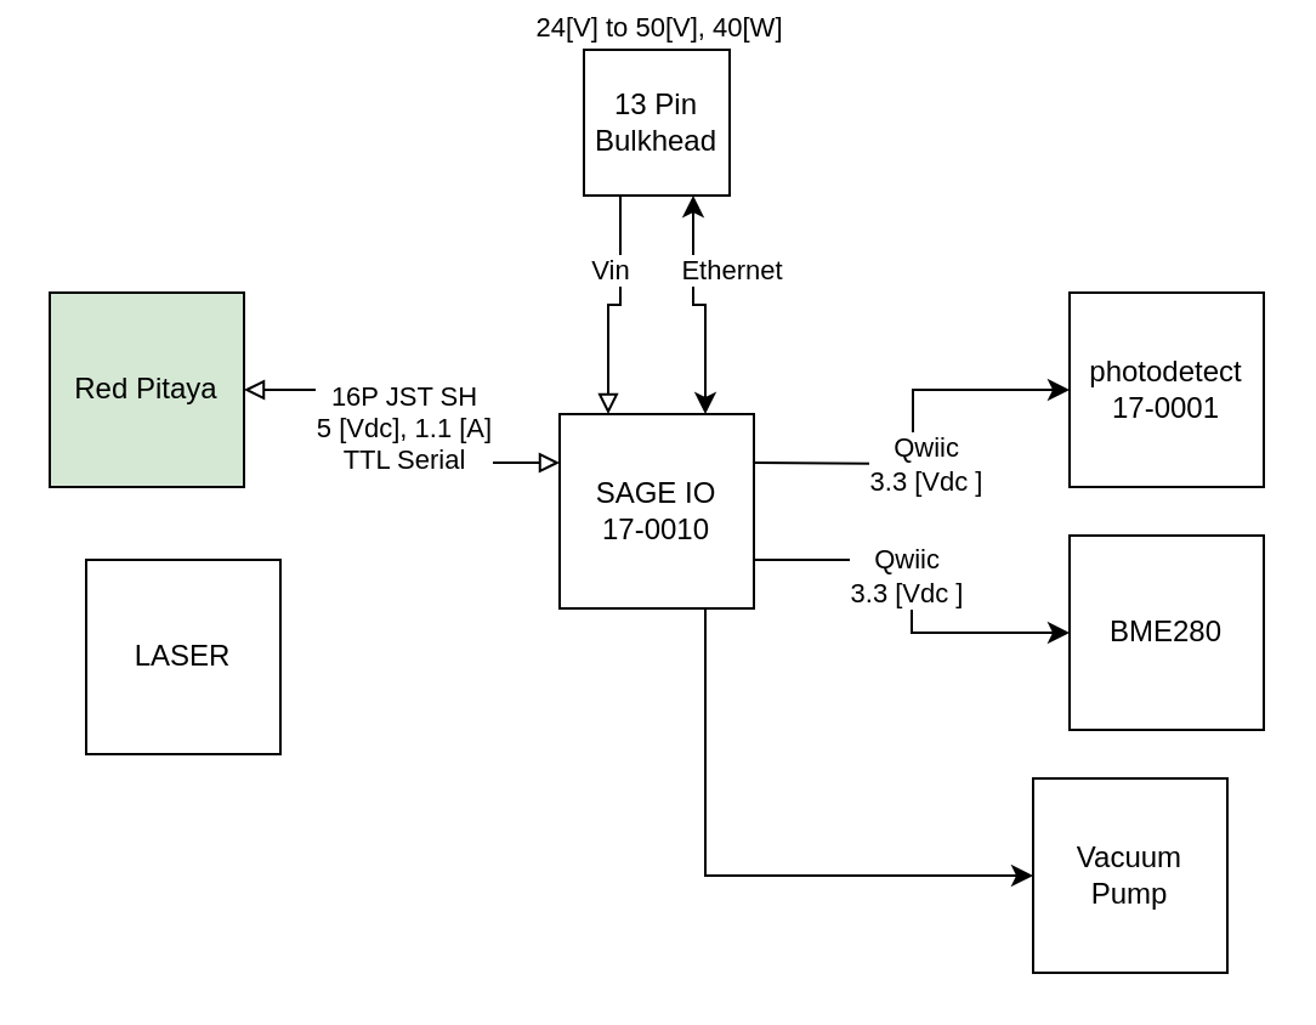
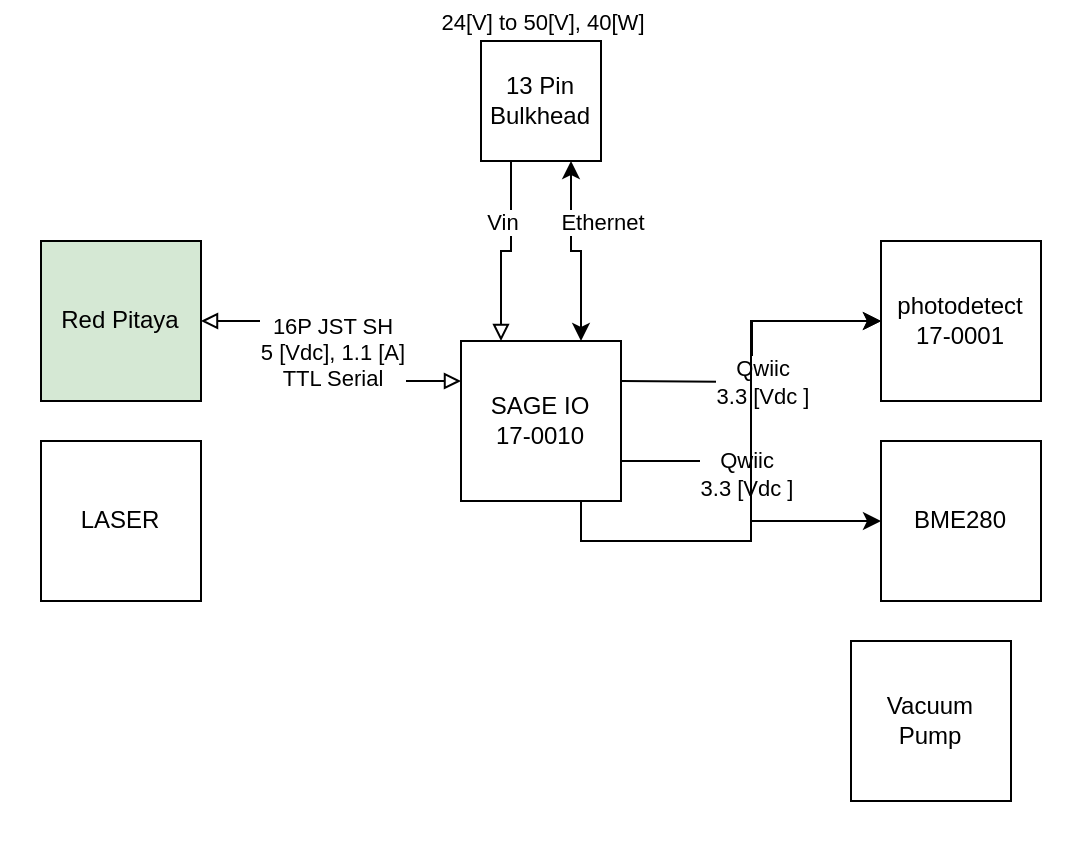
  <mxCell id="0" />
  <mxCell id="1" parent="0" />
  <mxCell id="2" value="Red Pitaya" style="whiteSpace=wrap;html=1;aspect=fixed;fillColor=#d5e8d4;" parent="1" vertex="1"><mxGeometry x="20" y="120" width="80" height="80" as="geometry" /></mxCell>
  <mxCell id="3" style="edgeStyle=orthogonalEdgeStyle;rounded=0;orthogonalLoop=1;jettySize=auto;html=1;exitX=0;exitY=0.25;exitDx=0;exitDy=0;entryX=1;entryY=0.5;entryDx=0;entryDy=0;startArrow=block;startFill=0;endArrow=block;endFill=0;" parent="1" source="10" target="2" edge="1"><mxGeometry relative="1" as="geometry" /></mxCell>
  <mxCell id="4" value="16P JST SH&lt;br style=&quot;border-color: var(--border-color);&quot;&gt;5 [Vdc], 1.1 [A]&lt;br&gt;TTL Serial" style="edgeLabel;html=1;align=center;verticalAlign=middle;resizable=0;points=[];" parent="3" vertex="1" connectable="0"><mxGeometry relative="1" as="geometry"><mxPoint as="offset" /></mxGeometry></mxCell>
  <mxCell id="5" style="edgeStyle=orthogonalEdgeStyle;rounded=0;orthogonalLoop=1;jettySize=auto;html=1;exitX=1;exitY=0.5;exitDx=0;exitDy=0;entryX=0;entryY=0.5;entryDx=0;entryDy=0;" parent="1" target="17" edge="1"><mxGeometry relative="1" as="geometry"><mxPoint x="310" y="190" as="sourcePoint" /></mxGeometry></mxCell>
  <mxCell id="6" value="Qwiic&lt;br&gt;3.3 [Vdc ]" style="edgeLabel;html=1;align=center;verticalAlign=middle;resizable=0;points=[];" parent="5" vertex="1" connectable="0"><mxGeometry x="-0.277" relative="1" as="geometry"><mxPoint x="13" as="offset" /></mxGeometry></mxCell>
  <mxCell id="7" style="edgeStyle=orthogonalEdgeStyle;rounded=0;orthogonalLoop=1;jettySize=auto;html=1;exitX=1;exitY=0.75;exitDx=0;exitDy=0;entryX=0;entryY=0.5;entryDx=0;entryDy=0;" parent="1" source="10" target="18" edge="1"><mxGeometry relative="1" as="geometry" /></mxCell>
  <mxCell id="8" value="Qwiic&lt;br style=&quot;border-color: var(--border-color);&quot;&gt;3.3 [Vdc ]" style="edgeLabel;html=1;align=center;verticalAlign=middle;resizable=0;points=[];" parent="7" vertex="1" connectable="0"><mxGeometry x="-0.118" y="-3" relative="1" as="geometry"><mxPoint as="offset" /></mxGeometry></mxCell>
- <mxCell id="9" style="edgeStyle=orthogonalEdgeStyle;rounded=0;orthogonalLoop=1;jettySize=auto;html=1;exitX=0.75;exitY=1;exitDx=0;exitDy=0;entryX=0;entryY=0.5;entryDx=0;entryDy=0;" edge="1" parent="1" source="10" target="20"><mxGeometry relative="1" as="geometry" /></mxCell>
+ <mxCell id="9" style="edgeStyle=orthogonalEdgeStyle;rounded=0;orthogonalLoop=1;jettySize=auto;html=1;exitX=0.75;exitY=1;exitDx=0;exitDy=0;" edge="1" parent="1" source="10" target="17"><mxGeometry relative="1" as="geometry" /></mxCell>
  <mxCell id="10" value="SAGE IO&lt;br&gt;17-0010" style="whiteSpace=wrap;html=1;aspect=fixed;" parent="1" vertex="1"><mxGeometry x="230" y="170" width="80" height="80" as="geometry" /></mxCell>
  <mxCell id="11" style="edgeStyle=orthogonalEdgeStyle;rounded=0;orthogonalLoop=1;jettySize=auto;html=1;exitX=0.75;exitY=1;exitDx=0;exitDy=0;entryX=0.75;entryY=0;entryDx=0;entryDy=0;startArrow=classic;startFill=1;endArrow=classic;endFill=1;" parent="1" source="16" target="10" edge="1"><mxGeometry relative="1" as="geometry" /></mxCell>
  <mxCell id="12" value="Ethernet" style="edgeLabel;html=1;align=center;verticalAlign=middle;resizable=0;points=[];" parent="11" vertex="1" connectable="0"><mxGeometry x="-0.324" y="2" relative="1" as="geometry"><mxPoint x="13" y="-2" as="offset" /></mxGeometry></mxCell>
  <mxCell id="13" style="edgeStyle=orthogonalEdgeStyle;rounded=0;orthogonalLoop=1;jettySize=auto;html=1;exitX=0.25;exitY=1;exitDx=0;exitDy=0;entryX=0.25;entryY=0;entryDx=0;entryDy=0;startArrow=none;startFill=0;endArrow=block;endFill=0;" parent="1" source="16" target="10" edge="1"><mxGeometry relative="1" as="geometry" /></mxCell>
  <mxCell id="14" value="24[V] to 50[V], 40[W]" style="edgeLabel;html=1;align=center;verticalAlign=middle;resizable=0;points=[];rotation=0;" parent="13" vertex="1" connectable="0"><mxGeometry x="-0.221" y="1" relative="1" as="geometry"><mxPoint x="14" y="-107" as="offset" /></mxGeometry></mxCell>
  <mxCell id="15" value="Vin" style="edgeLabel;html=1;align=center;verticalAlign=middle;resizable=0;points=[];" parent="13" vertex="1" connectable="0"><mxGeometry x="-0.31" y="2" relative="1" as="geometry"><mxPoint x="-7" y="-3" as="offset" /></mxGeometry></mxCell>
  <mxCell id="16" value="13 Pin&lt;br&gt;Bulkhead" style="whiteSpace=wrap;html=1;aspect=fixed;" parent="1" vertex="1"><mxGeometry x="240" y="20" width="60" height="60" as="geometry" /></mxCell>
  <mxCell id="17" value="photodetect&lt;br&gt;17-0001" style="whiteSpace=wrap;html=1;aspect=fixed;" parent="1" vertex="1"><mxGeometry x="440" y="120" width="80" height="80" as="geometry" /></mxCell>
  <mxCell id="18" value="BME280" style="whiteSpace=wrap;html=1;aspect=fixed;" parent="1" vertex="1"><mxGeometry x="440" y="220" width="80" height="80" as="geometry" /></mxCell>
- <mxCell id="19" value="LASER" style="whiteSpace=wrap;html=1;aspect=fixed;" parent="1" vertex="1"><mxGeometry x="35" y="230" width="80" height="80" as="geometry" /></mxCell>
+ <mxCell id="19" value="LASER" style="whiteSpace=wrap;html=1;aspect=fixed;" parent="1" vertex="1"><mxGeometry x="20" y="220" width="80" height="80" as="geometry" /></mxCell>
  <mxCell id="20" value="Vacuum&lt;br&gt;Pump" style="whiteSpace=wrap;html=1;aspect=fixed;" vertex="1" parent="1"><mxGeometry x="425" y="320" width="80" height="80" as="geometry" /></mxCell>
